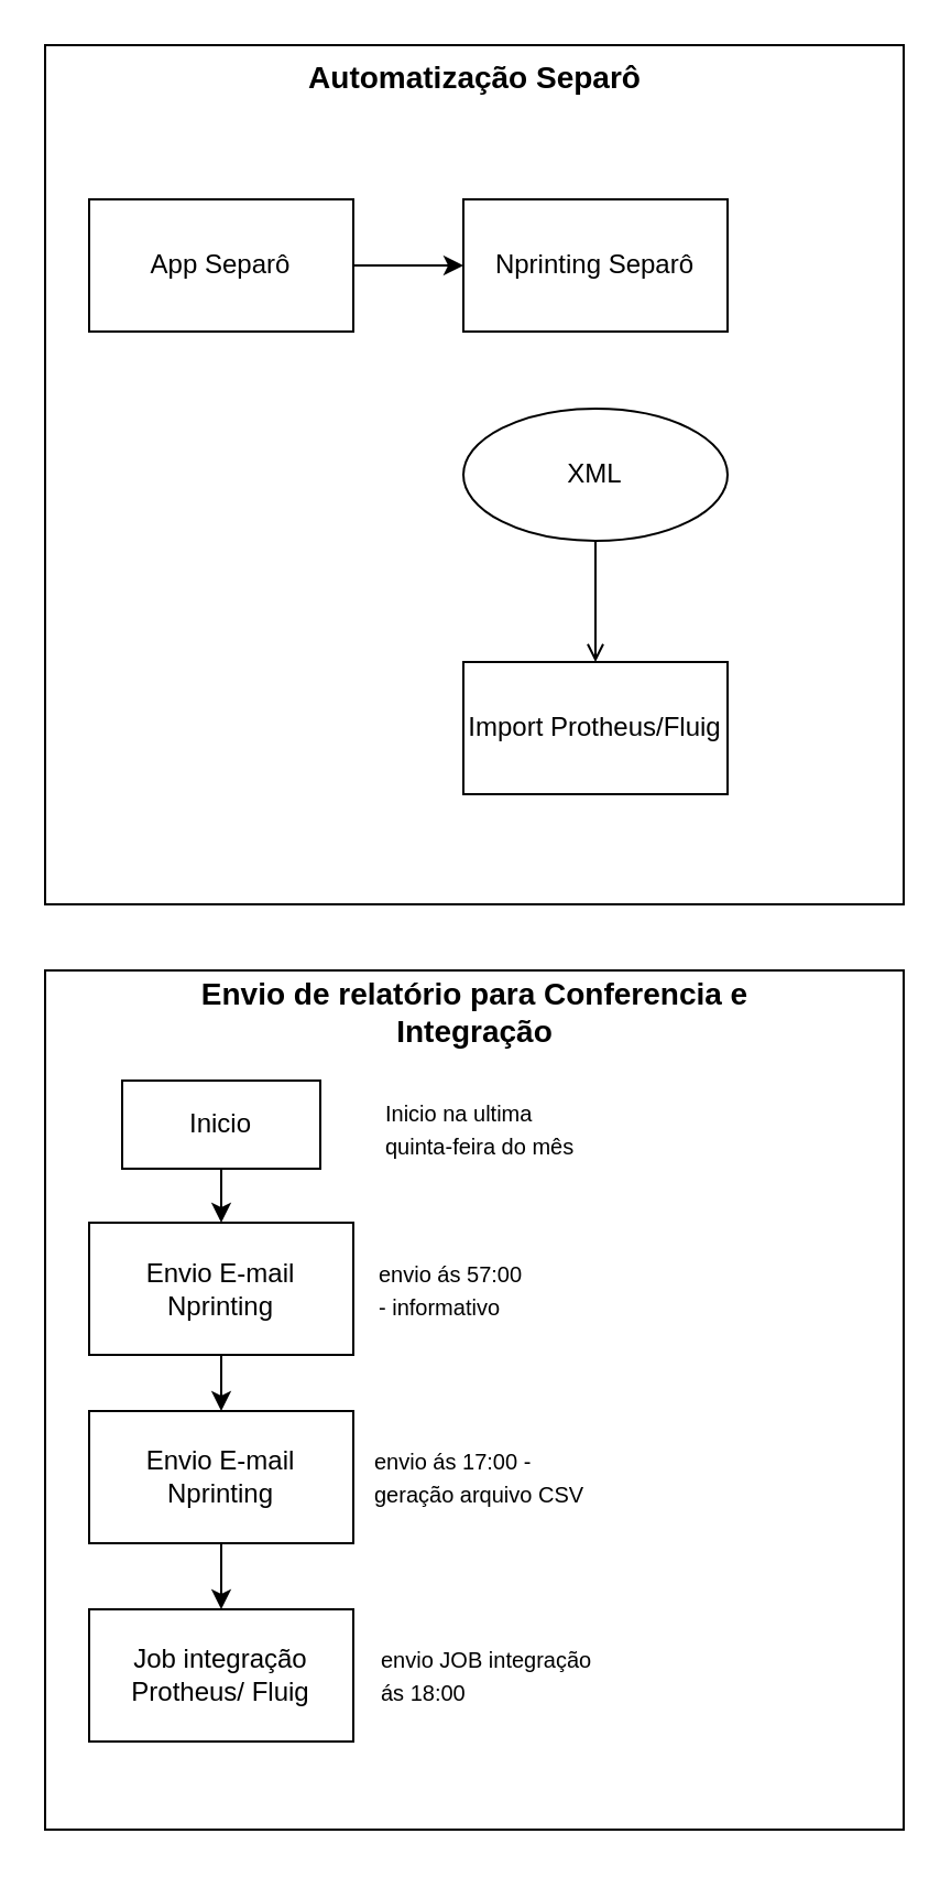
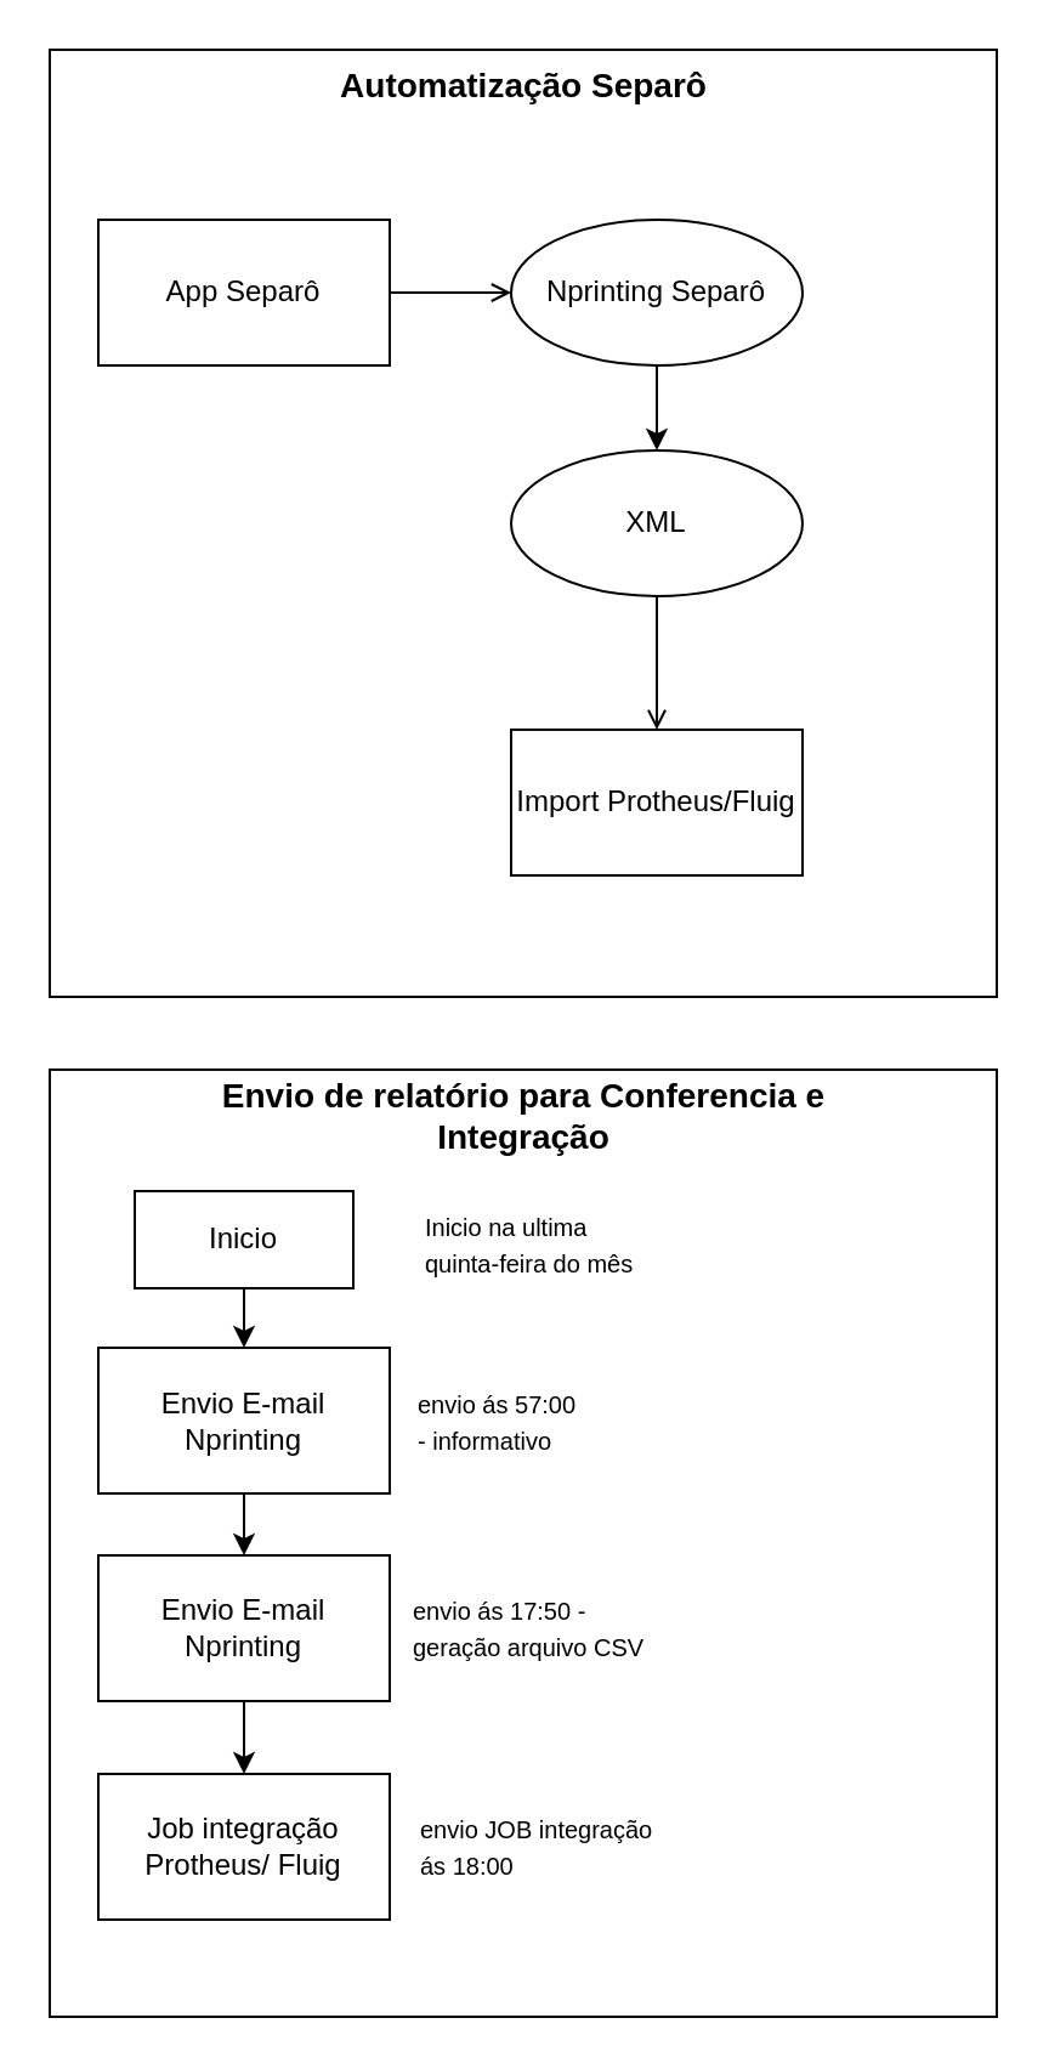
  <mxCell id="0" />
  <mxCell id="1" parent="0" />
  <mxCell id="2" value="" style="whiteSpace=wrap;html=1;aspect=fixed;" vertex="1" parent="1"><mxGeometry x="20" y="20" width="390" height="390" as="geometry" /></mxCell>
- <mxCell id="3" style="edgeStyle=orthogonalEdgeStyle;rounded=0;orthogonalLoop=1;jettySize=auto;html=1;" edge="1" parent="1" source="4" target="6"><mxGeometry relative="1" as="geometry" /></mxCell>
+ <mxCell id="3" style="edgeStyle=orthogonalEdgeStyle;rounded=0;orthogonalLoop=1;jettySize=auto;html=1;endArrow=open;" edge="1" parent="1" source="4" target="6"><mxGeometry relative="1" as="geometry" /></mxCell>
  <mxCell id="4" value="App Separô" style="rounded=0;whiteSpace=wrap;html=1;" vertex="1" parent="1"><mxGeometry x="40" y="90" width="120" height="60" as="geometry" /></mxCell>
- <mxCell id="6" value="Nprinting Separô" style="rounded=0;whiteSpace=wrap;html=1;" vertex="1" parent="1"><mxGeometry x="210" y="90" width="120" height="60" as="geometry" /></mxCell>
+ <mxCell id="5" value="" style="edgeStyle=orthogonalEdgeStyle;rounded=0;orthogonalLoop=1;jettySize=auto;html=1;" edge="1" parent="1" source="6" target="8"><mxGeometry relative="1" as="geometry" /></mxCell>
+ <mxCell id="6" value="Nprinting Separô" style="ellipse;whiteSpace=wrap;html=1;" vertex="1" parent="1"><mxGeometry x="210" y="90" width="120" height="60" as="geometry" /></mxCell>
  <mxCell id="7" value="" style="edgeStyle=orthogonalEdgeStyle;rounded=0;orthogonalLoop=1;jettySize=auto;html=1;endArrow=open;" edge="1" parent="1" source="8" target="9"><mxGeometry relative="1" as="geometry" /></mxCell>
  <mxCell id="8" value="XML" style="ellipse;whiteSpace=wrap;html=1;" vertex="1" parent="1"><mxGeometry x="210" y="185" width="120" height="60" as="geometry" /></mxCell>
  <mxCell id="9" value="Import Protheus/Fluig" style="rounded=0;whiteSpace=wrap;html=1;" vertex="1" parent="1"><mxGeometry x="210" y="300" width="120" height="60" as="geometry" /></mxCell>
  <mxCell id="10" value="&lt;font style=&quot;font-size: 14px;&quot;&gt;&lt;b&gt;Automatização Separô&lt;/b&gt;&lt;/font&gt;" style="text;html=1;strokeColor=none;fillColor=none;align=center;verticalAlign=middle;whiteSpace=wrap;rounded=0;" vertex="1" parent="1"><mxGeometry x="122.5" y="20" width="185" height="30" as="geometry" /></mxCell>
  <mxCell id="11" value="" style="whiteSpace=wrap;html=1;aspect=fixed;" vertex="1" parent="1"><mxGeometry x="20" y="440" width="390" height="390" as="geometry" /></mxCell>
  <mxCell id="12" value="&lt;font style=&quot;font-size: 14px;&quot;&gt;&lt;b&gt;Envio de relatório para Conferencia e Integração&lt;/b&gt;&lt;/font&gt;" style="text;html=1;strokeColor=none;fillColor=none;align=center;verticalAlign=middle;whiteSpace=wrap;rounded=0;" vertex="1" parent="1"><mxGeometry x="83.75" y="444" width="262.5" height="30" as="geometry" /></mxCell>
  <mxCell id="13" style="edgeStyle=orthogonalEdgeStyle;rounded=0;orthogonalLoop=1;jettySize=auto;html=1;entryX=0.5;entryY=0;entryDx=0;entryDy=0;" edge="1" parent="1" source="14" target="16"><mxGeometry relative="1" as="geometry" /></mxCell>
  <mxCell id="14" value="Inicio" style="rounded=0;whiteSpace=wrap;html=1;" vertex="1" parent="1"><mxGeometry x="55" y="490" width="90" height="40" as="geometry" /></mxCell>
  <mxCell id="15" style="edgeStyle=orthogonalEdgeStyle;rounded=0;orthogonalLoop=1;jettySize=auto;html=1;entryX=0.5;entryY=0;entryDx=0;entryDy=0;" edge="1" parent="1" source="16" target="18"><mxGeometry relative="1" as="geometry" /></mxCell>
  <mxCell id="16" value="Envio E-mail Nprinting" style="rounded=0;whiteSpace=wrap;html=1;" vertex="1" parent="1"><mxGeometry x="40" y="554.5" width="120" height="60" as="geometry" /></mxCell>
  <mxCell id="17" value="" style="edgeStyle=orthogonalEdgeStyle;rounded=0;orthogonalLoop=1;jettySize=auto;html=1;" edge="1" parent="1" source="18" target="19"><mxGeometry relative="1" as="geometry" /></mxCell>
  <mxCell id="18" value="Envio E-mail Nprinting" style="rounded=0;whiteSpace=wrap;html=1;" vertex="1" parent="1"><mxGeometry x="40" y="640" width="120" height="60" as="geometry" /></mxCell>
  <mxCell id="19" value="Job integração Protheus/ Fluig" style="rounded=0;whiteSpace=wrap;html=1;" vertex="1" parent="1"><mxGeometry x="40" y="730" width="120" height="60" as="geometry" /></mxCell>
  <mxCell id="20" value="&lt;font style=&quot;font-size: 10px;&quot;&gt;envio ás 57:00 - informativo&lt;/font&gt;" style="text;html=1;strokeColor=none;fillColor=none;align=left;verticalAlign=middle;whiteSpace=wrap;rounded=0;" vertex="1" parent="1"><mxGeometry x="170" y="569.5" width="70" height="30" as="geometry" /></mxCell>
- <mxCell id="21" value="&lt;font style=&quot;font-size: 10px;&quot;&gt;envio ás 17:00 - geração arquivo CSV&lt;/font&gt;" style="text;html=1;strokeColor=none;fillColor=none;align=left;verticalAlign=middle;whiteSpace=wrap;rounded=0;" vertex="1" parent="1"><mxGeometry x="168" y="655" width="100" height="30" as="geometry" /></mxCell>
+ <mxCell id="21" value="&lt;font style=&quot;font-size: 10px;&quot;&gt;envio ás 17:50 - geração arquivo CSV&lt;/font&gt;" style="text;html=1;strokeColor=none;fillColor=none;align=left;verticalAlign=middle;whiteSpace=wrap;rounded=0;" vertex="1" parent="1"><mxGeometry x="168" y="655" width="100" height="30" as="geometry" /></mxCell>
  <mxCell id="22" value="&lt;span style=&quot;font-size: 10px;&quot;&gt;envio JOB integração ás 18:00&lt;/span&gt;" style="text;html=1;strokeColor=none;fillColor=none;align=left;verticalAlign=middle;whiteSpace=wrap;rounded=0;" vertex="1" parent="1"><mxGeometry x="171" y="745" width="100" height="30" as="geometry" /></mxCell>
  <mxCell id="23" value="&lt;font style=&quot;font-size: 10px;&quot;&gt;Inicio na ultima quinta-feira do mês&lt;/font&gt;" style="text;html=1;strokeColor=none;fillColor=none;align=left;verticalAlign=middle;whiteSpace=wrap;rounded=0;" vertex="1" parent="1"><mxGeometry x="173" y="496.5" width="97" height="30" as="geometry" /></mxCell>
